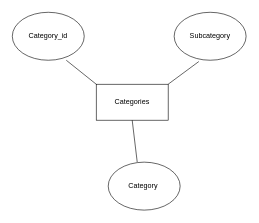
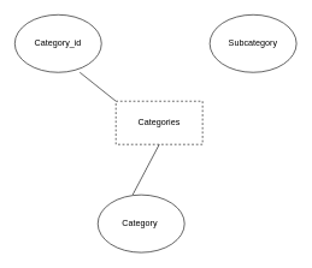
  <mxCell id="0" />
  <mxCell id="1" parent="0" />
- <mxCell id="2" value="Categories" style="rounded=0;whiteSpace=wrap;html=1;" parent="1" vertex="1"><mxGeometry x="160" y="140" width="120" height="60" as="geometry" /></mxCell>
- <mxCell id="3" value="Category&amp;nbsp;" style="ellipse;whiteSpace=wrap;html=1;" parent="1" vertex="1"><mxGeometry x="180" y="270" width="120" height="80" as="geometry" /></mxCell>
+ <mxCell id="2" value="Categories" style="rounded=0;whiteSpace=wrap;html=1;dashed=1;" parent="1" vertex="1"><mxGeometry x="160" y="140" width="120" height="60" as="geometry" /></mxCell>
+ <mxCell id="3" value="Category&amp;nbsp;" style="ellipse;whiteSpace=wrap;html=1;" parent="1" vertex="1"><mxGeometry x="135" y="270" width="120" height="80" as="geometry" /></mxCell>
  <mxCell id="4" value="Subcategory" style="ellipse;whiteSpace=wrap;html=1;" parent="1" vertex="1"><mxGeometry x="290" y="20" width="120" height="80" as="geometry" /></mxCell>
  <mxCell id="5" value="Category_id" style="ellipse;whiteSpace=wrap;html=1;" parent="1" vertex="1"><mxGeometry x="20" y="20" width="120" height="80" as="geometry" /></mxCell>
  <mxCell id="6" value="" style="endArrow=none;html=1;rounded=0;exitX=0.5;exitY=1;exitDx=0;exitDy=0;entryX=0.403;entryY=-0.003;entryDx=0;entryDy=0;entryPerimeter=0;" parent="1" source="2" edge="1" target="3"><mxGeometry width="50" height="50" relative="1" as="geometry"><mxPoint x="360" y="280" as="sourcePoint" /><mxPoint x="210" y="270" as="targetPoint" /></mxGeometry></mxCell>
  <mxCell id="7" value="" style="endArrow=none;html=1;rounded=0;exitX=0;exitY=0;exitDx=0;exitDy=0;" parent="1" source="2" edge="1"><mxGeometry width="50" height="50" relative="1" as="geometry"><mxPoint x="380" y="180" as="sourcePoint" /><mxPoint x="110" y="100" as="targetPoint" /></mxGeometry></mxCell>
- <mxCell id="8" value="" style="endArrow=none;html=1;rounded=0;exitX=1;exitY=0;exitDx=0;exitDy=0;entryX=0.343;entryY=1.027;entryDx=0;entryDy=0;entryPerimeter=0;" parent="1" source="2" edge="1" target="4"><mxGeometry width="50" height="50" relative="1" as="geometry"><mxPoint x="245" y="130" as="sourcePoint" /><mxPoint x="295" y="80" as="targetPoint" /></mxGeometry></mxCell>
